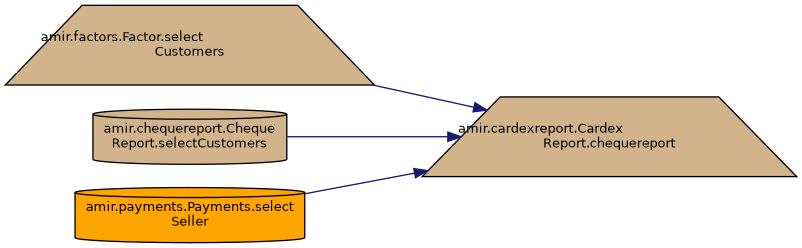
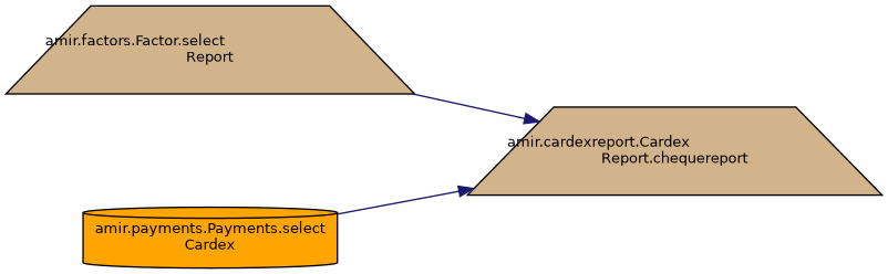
  digraph {
    fontname="DejaVu Sans"
    rankdir=RL
    node [color=black fillcolor=tan fontname="DejaVu Sans" fontsize=10 shape=trapezium style=filled]
    edge [color=midnightblue dir=back fontname="DejaVu Sans" fontsize=10 labelfontname="FreeSans.ttf" labelfontsize=10 style=solid]
    n1 [fontcolor=black height=0.2 label="amir.cardexreport.Cardex\lReport.chequereport" width=0.4]
-   n2 [height=0.2 label="amir.factors.Factor.select\lCustomers" width=0.4]
-   n3 [height=0.2 label="amir.chequereport.Cheque\lReport.selectCustomers" shape=cylinder width=0.4]
-   n4 [fillcolor=orange height=0.2 label="amir.payments.Payments.select\lSeller" shape=cylinder width=0.4]
+   n2 [height=0.2 label="amir.factors.Factor.select\lReport" width=0.4]
+   n4 [fillcolor=orange height=0.2 label="amir.payments.Payments.select\lCardex" shape=cylinder width=0.4]
    n1 -> n2
-   n1 -> n3
    n1 -> n4
  }
